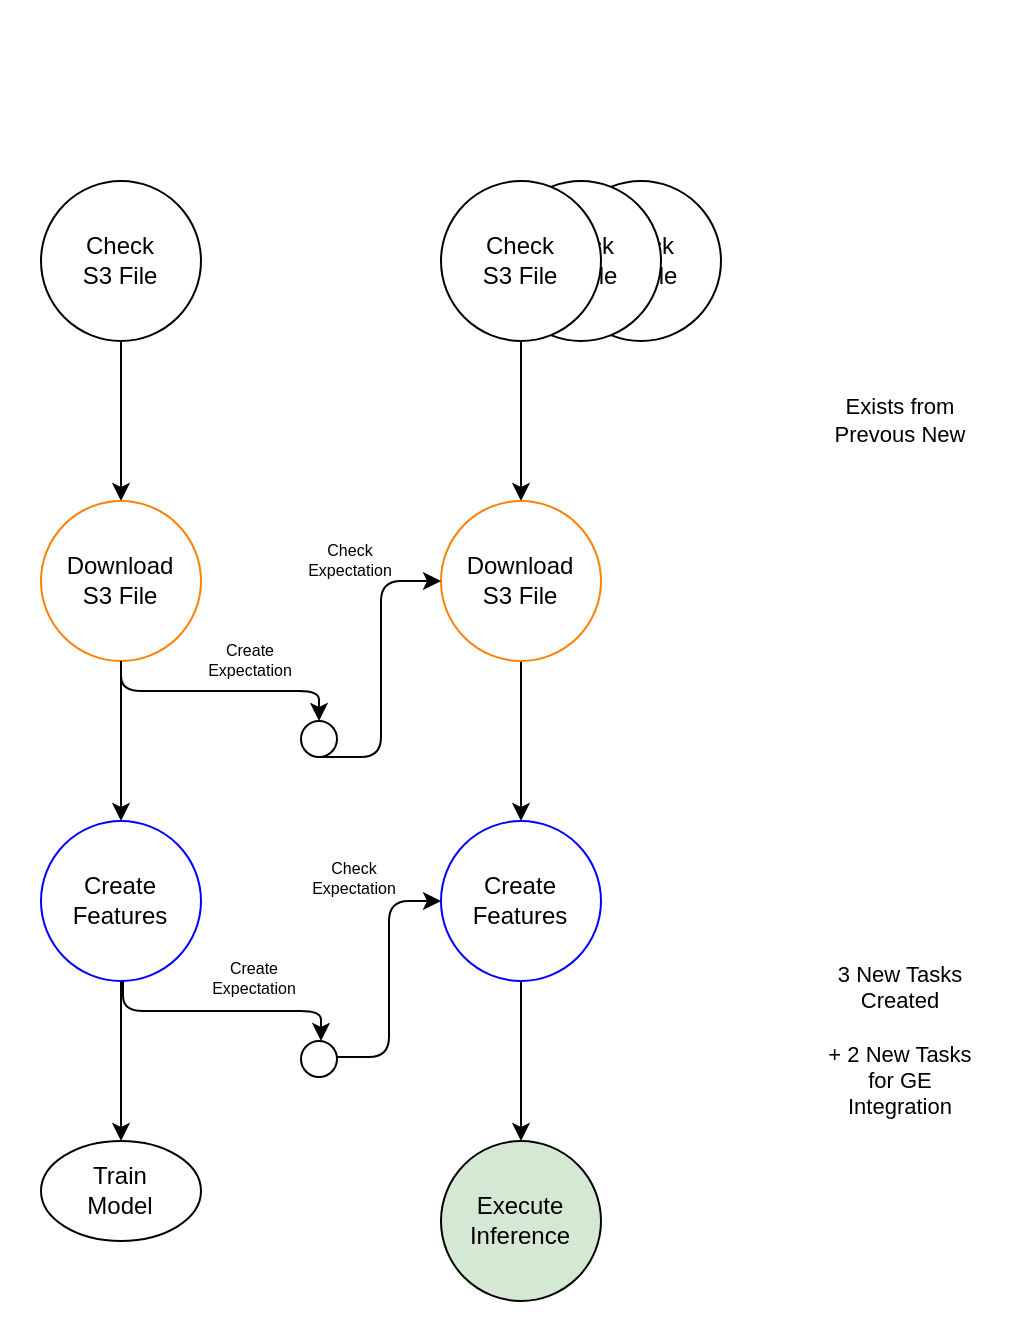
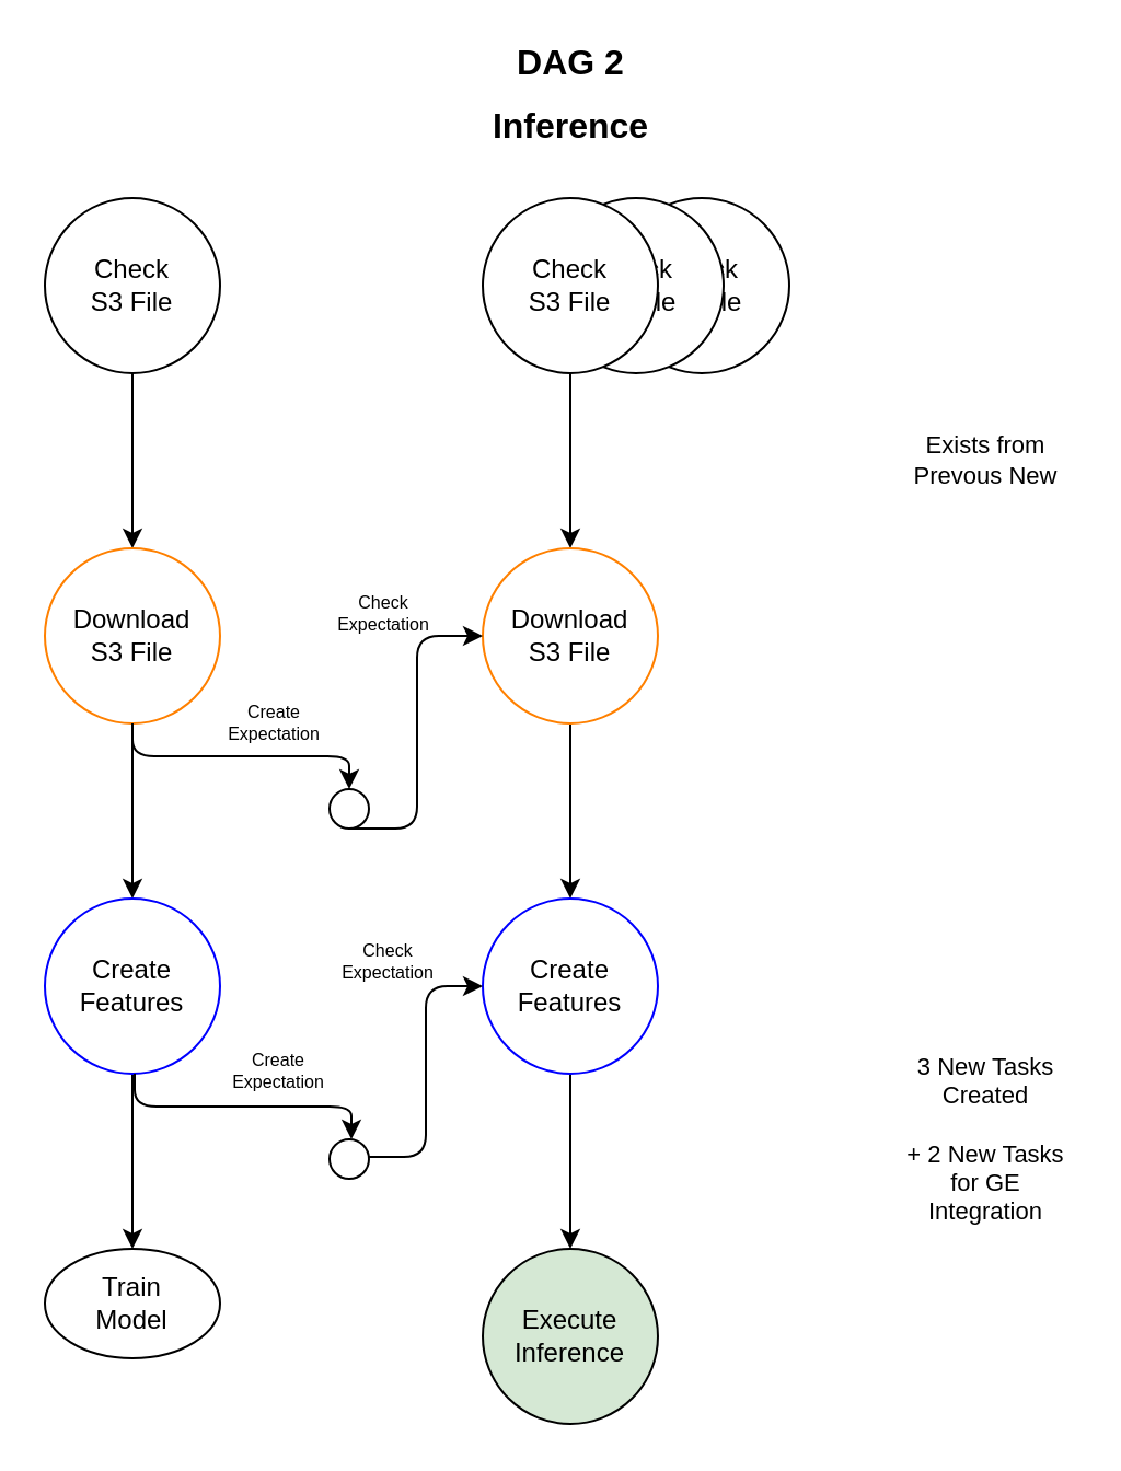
  <mxCell id="0" />
  <mxCell id="1" parent="0" />
  <mxCell id="2" value="Check &lt;br&gt;S3 File" style="ellipse;whiteSpace=wrap;html=1;aspect=fixed;" vertex="1" parent="1"><mxGeometry x="280" y="90" width="80" height="80" as="geometry" /></mxCell>
  <mxCell id="3" value="Check &lt;br&gt;S3 File" style="ellipse;whiteSpace=wrap;html=1;aspect=fixed;" vertex="1" parent="1"><mxGeometry x="250" y="90" width="80" height="80" as="geometry" /></mxCell>
  <mxCell id="4" value="" style="edgeStyle=orthogonalEdgeStyle;rounded=0;orthogonalLoop=1;jettySize=auto;html=1;" edge="1" parent="1" source="5" target="7"><mxGeometry relative="1" as="geometry" /></mxCell>
  <mxCell id="5" value="Check &lt;br&gt;S3 File" style="ellipse;whiteSpace=wrap;html=1;aspect=fixed;" vertex="1" parent="1"><mxGeometry x="20" y="90" width="80" height="80" as="geometry" /></mxCell>
  <mxCell id="6" value="" style="edgeStyle=orthogonalEdgeStyle;rounded=0;orthogonalLoop=1;jettySize=auto;html=1;" edge="1" parent="1" source="7" target="9"><mxGeometry relative="1" as="geometry" /></mxCell>
  <mxCell id="7" value="Download&lt;br&gt;S3 File" style="ellipse;whiteSpace=wrap;html=1;aspect=fixed;strokeColor=#FF8000;" vertex="1" parent="1"><mxGeometry x="20" y="250" width="80" height="80" as="geometry" /></mxCell>
  <mxCell id="8" value="" style="edgeStyle=orthogonalEdgeStyle;rounded=0;orthogonalLoop=1;jettySize=auto;html=1;" edge="1" parent="1" source="9" target="10"><mxGeometry relative="1" as="geometry" /></mxCell>
  <mxCell id="9" value="Create&lt;br&gt;Features" style="ellipse;whiteSpace=wrap;html=1;aspect=fixed;strokeColor=#0000FF;" vertex="1" parent="1"><mxGeometry x="20" y="410" width="80" height="80" as="geometry" /></mxCell>
  <mxCell id="10" value="Train&lt;br&gt;Model" style="ellipse;whiteSpace=wrap;html=1;aspect=fixed;" vertex="1" parent="1"><mxGeometry x="20" y="570" width="80" height="50" as="geometry" /></mxCell>
  <mxCell id="11" value="" style="edgeStyle=orthogonalEdgeStyle;rounded=0;orthogonalLoop=1;jettySize=auto;html=1;" edge="1" parent="1" source="12" target="14"><mxGeometry relative="1" as="geometry" /></mxCell>
  <mxCell id="12" value="Check &lt;br&gt;S3 File" style="ellipse;whiteSpace=wrap;html=1;aspect=fixed;" vertex="1" parent="1"><mxGeometry x="220" y="90" width="80" height="80" as="geometry" /></mxCell>
  <mxCell id="13" style="edgeStyle=orthogonalEdgeStyle;rounded=0;orthogonalLoop=1;jettySize=auto;html=1;exitX=0.5;exitY=1;exitDx=0;exitDy=0;" edge="1" parent="1" source="14" target="16"><mxGeometry relative="1" as="geometry" /></mxCell>
  <mxCell id="14" value="Download&lt;br&gt;S3 File" style="ellipse;whiteSpace=wrap;html=1;aspect=fixed;strokeColor=#FF8000;" vertex="1" parent="1"><mxGeometry x="220" y="250" width="80" height="80" as="geometry" /></mxCell>
  <mxCell id="15" value="" style="edgeStyle=orthogonalEdgeStyle;rounded=0;orthogonalLoop=1;jettySize=auto;html=1;" edge="1" parent="1" source="16" target="17"><mxGeometry relative="1" as="geometry" /></mxCell>
  <mxCell id="16" value="Create&lt;br&gt;Features" style="ellipse;whiteSpace=wrap;html=1;aspect=fixed;strokeColor=#0000FF;" vertex="1" parent="1"><mxGeometry x="220" y="410" width="80" height="80" as="geometry" /></mxCell>
  <mxCell id="17" value="Execute&lt;br&gt;Inference" style="ellipse;whiteSpace=wrap;html=1;aspect=fixed;fillColor=#d5e8d4;" vertex="1" parent="1"><mxGeometry x="220" y="570" width="80" height="80" as="geometry" /></mxCell>
  <mxCell id="18" value="" style="ellipse;whiteSpace=wrap;html=1;aspect=fixed;" vertex="1" parent="1"><mxGeometry x="150" y="360" width="18" height="18" as="geometry" /></mxCell>
  <mxCell id="19" value="" style="edgeStyle=elbowEdgeStyle;elbow=vertical;endArrow=classic;html=1;exitX=0.5;exitY=1;exitDx=0;exitDy=0;" edge="1" parent="1" source="7"><mxGeometry width="50" height="50" relative="1" as="geometry"><mxPoint x="340" y="390" as="sourcePoint" /><mxPoint x="159" y="360" as="targetPoint" /></mxGeometry></mxCell>
  <mxCell id="20" value="" style="edgeStyle=elbowEdgeStyle;elbow=horizontal;endArrow=classic;html=1;exitX=0.5;exitY=1;exitDx=0;exitDy=0;entryX=0;entryY=0.5;entryDx=0;entryDy=0;" edge="1" parent="1" source="18" target="14"><mxGeometry width="50" height="50" relative="1" as="geometry"><mxPoint x="340" y="390" as="sourcePoint" /><mxPoint x="390" y="340" as="targetPoint" /></mxGeometry></mxCell>
  <mxCell id="21" value="&lt;div style=&quot;font-size: 8px;&quot;&gt;&lt;span style=&quot;font-size: 8px;&quot;&gt;Create&lt;/span&gt;&lt;/div&gt;&lt;div style=&quot;font-size: 8px;&quot;&gt;&lt;span style=&quot;font-size: 8px;&quot;&gt;Expectation&lt;/span&gt;&lt;/div&gt;" style="text;html=1;strokeColor=none;fillColor=none;align=center;verticalAlign=middle;whiteSpace=wrap;rounded=0;fontSize=8;" vertex="1" parent="1"><mxGeometry x="90" y="320" width="70" height="20" as="geometry" /></mxCell>
  <mxCell id="22" value="&lt;div style=&quot;font-size: 8px&quot;&gt;&lt;span&gt;Check&lt;/span&gt;&lt;/div&gt;&lt;div style=&quot;font-size: 8px&quot;&gt;&lt;span&gt;Expectation&lt;/span&gt;&lt;br&gt;&lt;/div&gt;" style="text;html=1;strokeColor=none;fillColor=none;align=center;verticalAlign=middle;whiteSpace=wrap;rounded=0;fontSize=8;" vertex="1" parent="1"><mxGeometry x="140" y="270" width="70" height="20" as="geometry" /></mxCell>
  <mxCell id="23" value="" style="ellipse;whiteSpace=wrap;html=1;aspect=fixed;" vertex="1" parent="1"><mxGeometry x="150" y="520" width="18" height="18" as="geometry" /></mxCell>
  <mxCell id="24" value="" style="edgeStyle=elbowEdgeStyle;elbow=horizontal;endArrow=classic;html=1;exitX=0.5;exitY=1;exitDx=0;exitDy=0;entryX=0;entryY=0.5;entryDx=0;entryDy=0;" edge="1" parent="1" target="16"><mxGeometry width="50" height="50" relative="1" as="geometry"><mxPoint x="168" y="528" as="sourcePoint" /><mxPoint x="229" y="440" as="targetPoint" /></mxGeometry></mxCell>
  <mxCell id="25" value="" style="edgeStyle=elbowEdgeStyle;elbow=vertical;endArrow=classic;html=1;exitX=0.5;exitY=1;exitDx=0;exitDy=0;" edge="1" parent="1"><mxGeometry width="50" height="50" relative="1" as="geometry"><mxPoint x="61" y="490" as="sourcePoint" /><mxPoint x="160" y="520" as="targetPoint" /></mxGeometry></mxCell>
  <mxCell id="26" value="&lt;div style=&quot;font-size: 8px;&quot;&gt;&lt;span style=&quot;font-size: 8px;&quot;&gt;Create&lt;/span&gt;&lt;/div&gt;&lt;div style=&quot;font-size: 8px;&quot;&gt;&lt;span style=&quot;font-size: 8px;&quot;&gt;Expectation&lt;/span&gt;&lt;/div&gt;" style="text;html=1;strokeColor=none;fillColor=none;align=center;verticalAlign=middle;whiteSpace=wrap;rounded=0;fontSize=8;" vertex="1" parent="1"><mxGeometry x="92" y="479" width="70" height="20" as="geometry" /></mxCell>
  <mxCell id="27" value="&lt;div style=&quot;font-size: 8px&quot;&gt;&lt;span&gt;Check&lt;/span&gt;&lt;/div&gt;&lt;div style=&quot;font-size: 8px&quot;&gt;&lt;span&gt;Expectation&lt;/span&gt;&lt;br&gt;&lt;/div&gt;" style="text;html=1;strokeColor=none;fillColor=none;align=center;verticalAlign=middle;whiteSpace=wrap;rounded=0;fontSize=8;" vertex="1" parent="1"><mxGeometry x="142" y="429" width="70" height="20" as="geometry" /></mxCell>
+ <mxCell id="28" value="&lt;font style=&quot;font-size: 16px ; line-height: 100%&quot;&gt;DAG 2&lt;br&gt;Inference&lt;/font&gt;" style="text;strokeColor=none;fillColor=none;html=1;fontSize=24;fontStyle=1;verticalAlign=middle;align=center;" vertex="1" parent="1"><mxGeometry x="210" y="20" width="100" height="40" as="geometry" /></mxCell>
  <mxCell id="29" value="" style="shape=curlyBracket;whiteSpace=wrap;html=1;rounded=1;fillColor=#FFFFCC;fontSize=8;rotation=-180;strokeColor=#FFFFFF;" vertex="1" parent="1"><mxGeometry x="370" y="100" width="30" height="220" as="geometry" /></mxCell>
  <mxCell id="30" value="Exists from Prevous New" style="text;html=1;strokeColor=none;fillColor=none;align=center;verticalAlign=middle;whiteSpace=wrap;rounded=0;fontSize=11;" vertex="1" parent="1"><mxGeometry x="410" y="200" width="80" height="20" as="geometry" /></mxCell>
  <mxCell id="31" value="" style="shape=curlyBracket;whiteSpace=wrap;html=1;rounded=1;fillColor=#FFFFCC;fontSize=8;rotation=-180;strokeColor=#FFFFFF;" vertex="1" parent="1"><mxGeometry x="370" y="410" width="30" height="220" as="geometry" /></mxCell>
  <mxCell id="32" value="3 New Tasks&lt;br&gt;Created&lt;br&gt;&lt;br&gt;+ 2 New Tasks for GE Integration" style="text;html=1;strokeColor=none;fillColor=none;align=center;verticalAlign=middle;whiteSpace=wrap;rounded=0;fontSize=11;" vertex="1" parent="1"><mxGeometry x="410" y="510" width="80" height="20" as="geometry" /></mxCell>
